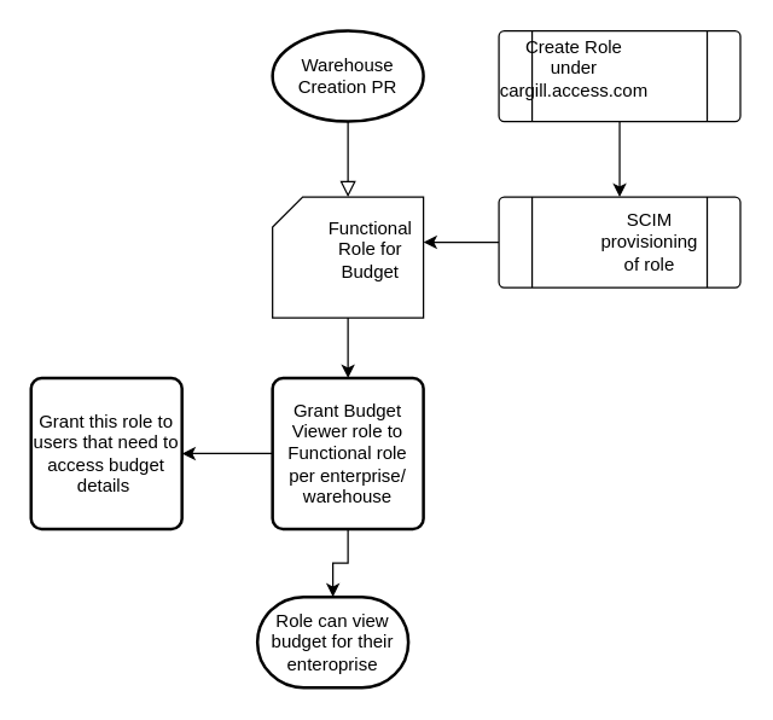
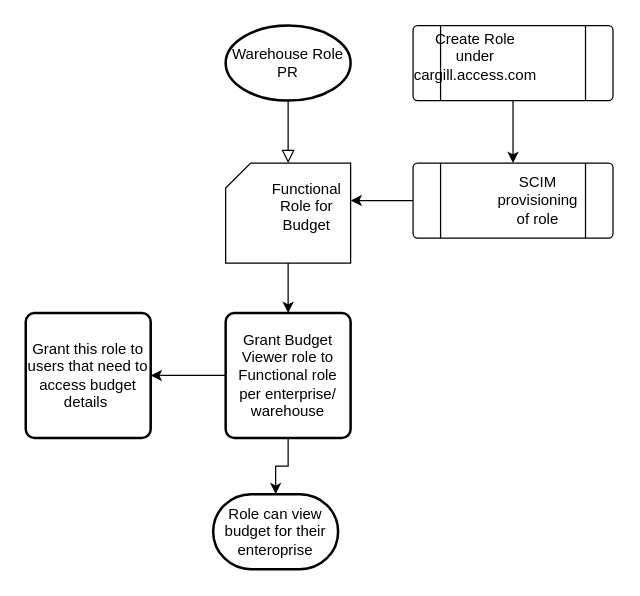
  <mxCell id="0" />
  <mxCell id="1" parent="0" />
  <mxCell id="2" value="" style="rounded=0;html=1;jettySize=auto;orthogonalLoop=1;fontSize=11;endArrow=block;endFill=0;endSize=8;strokeWidth=1;shadow=0;labelBackgroundColor=none;edgeStyle=orthogonalEdgeStyle;" parent="1" edge="1"><mxGeometry relative="1" as="geometry"><mxPoint x="230" y="70" as="sourcePoint" /><mxPoint x="230" y="130" as="targetPoint" /></mxGeometry></mxCell>
- <mxCell id="3" value="Warehouse Creation PR" style="strokeWidth=2;html=1;shape=mxgraph.flowchart.start_1;whiteSpace=wrap;" vertex="1" parent="1"><mxGeometry x="180" y="20" width="100" height="60" as="geometry" /></mxCell>
+ <mxCell id="3" value="Warehouse Role PR" style="strokeWidth=2;html=1;shape=mxgraph.flowchart.start_1;whiteSpace=wrap;" vertex="1" parent="1"><mxGeometry x="180" y="20" width="100" height="60" as="geometry" /></mxCell>
  <mxCell id="4" value="" style="edgeStyle=orthogonalEdgeStyle;rounded=0;orthogonalLoop=1;jettySize=auto;html=1;" edge="1" parent="1" source="5" target="7"><mxGeometry relative="1" as="geometry" /></mxCell>
  <mxCell id="5" value="" style="verticalLabelPosition=bottom;verticalAlign=top;html=1;shape=process;whiteSpace=wrap;rounded=1;size=0.14;arcSize=6;" vertex="1" parent="1"><mxGeometry x="330" y="20" width="160" height="60" as="geometry" /></mxCell>
  <mxCell id="6" value="" style="edgeStyle=orthogonalEdgeStyle;rounded=0;orthogonalLoop=1;jettySize=auto;html=1;" edge="1" parent="1" source="7" target="9"><mxGeometry relative="1" as="geometry"><Array as="points"><mxPoint x="300" y="160" /><mxPoint x="300" y="160" /></Array></mxGeometry></mxCell>
  <mxCell id="7" value="" style="verticalLabelPosition=bottom;verticalAlign=top;html=1;shape=process;whiteSpace=wrap;rounded=1;size=0.14;arcSize=6;" vertex="1" parent="1"><mxGeometry x="330" y="130" width="160" height="60" as="geometry" /></mxCell>
  <mxCell id="8" value="" style="edgeStyle=orthogonalEdgeStyle;rounded=0;orthogonalLoop=1;jettySize=auto;html=1;" edge="1" parent="1" source="9" target="12"><mxGeometry relative="1" as="geometry" /></mxCell>
  <mxCell id="9" value="" style="verticalLabelPosition=bottom;verticalAlign=top;html=1;shape=card;whiteSpace=wrap;size=20;arcSize=12;" vertex="1" parent="1"><mxGeometry x="180" y="130" width="100" height="80" as="geometry" /></mxCell>
  <mxCell id="10" value="" style="edgeStyle=orthogonalEdgeStyle;rounded=0;orthogonalLoop=1;jettySize=auto;html=1;" edge="1" parent="1" source="12" target="17"><mxGeometry relative="1" as="geometry" /></mxCell>
  <mxCell id="11" value="" style="edgeStyle=orthogonalEdgeStyle;rounded=0;orthogonalLoop=1;jettySize=auto;html=1;" edge="1" parent="1" source="12" target="18"><mxGeometry relative="1" as="geometry" /></mxCell>
  <mxCell id="12" value="Grant Budget Viewer role to Functional role per enterprise/&lt;div&gt;warehouse&lt;/div&gt;" style="rounded=1;whiteSpace=wrap;html=1;absoluteArcSize=1;arcSize=14;strokeWidth=2;" vertex="1" parent="1"><mxGeometry x="180" y="250" width="100" height="100" as="geometry" /></mxCell>
  <mxCell id="13" value="Create Role under cargill.access.com" style="text;strokeColor=none;align=center;fillColor=none;html=1;verticalAlign=middle;whiteSpace=wrap;rounded=0;" vertex="1" parent="1"><mxGeometry x="350" y="30" width="60" height="30" as="geometry" /></mxCell>
  <mxCell id="14" value="SCIM provisioning of role" style="text;strokeColor=none;align=center;fillColor=none;html=1;verticalAlign=middle;whiteSpace=wrap;rounded=0;" vertex="1" parent="1"><mxGeometry x="400" y="145" width="60" height="30" as="geometry" /></mxCell>
  <mxCell id="15" value="Functional Role for Budget" style="text;strokeColor=none;align=center;fillColor=none;html=1;verticalAlign=middle;whiteSpace=wrap;rounded=0;" vertex="1" parent="1"><mxGeometry x="215" y="150" width="60" height="30" as="geometry" /></mxCell>
  <mxCell id="16" value="" style="rounded=1;whiteSpace=wrap;html=1;absoluteArcSize=1;arcSize=14;strokeWidth=2;" vertex="1" parent="1"><mxGeometry x="20" y="250" width="100" height="100" as="geometry" /></mxCell>
  <mxCell id="17" value="Grant this role to users that need to access budget details&amp;nbsp;" style="text;strokeColor=none;align=center;fillColor=none;html=1;verticalAlign=middle;whiteSpace=wrap;rounded=0;" vertex="1" parent="1"><mxGeometry x="20" y="285" width="100" height="30" as="geometry" /></mxCell>
  <mxCell id="18" value="Role can view budget for their enteroprise" style="strokeWidth=2;html=1;shape=mxgraph.flowchart.terminator;whiteSpace=wrap;" vertex="1" parent="1"><mxGeometry x="170" y="395" width="100" height="60" as="geometry" /></mxCell>
